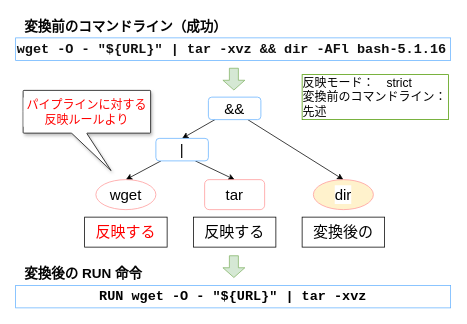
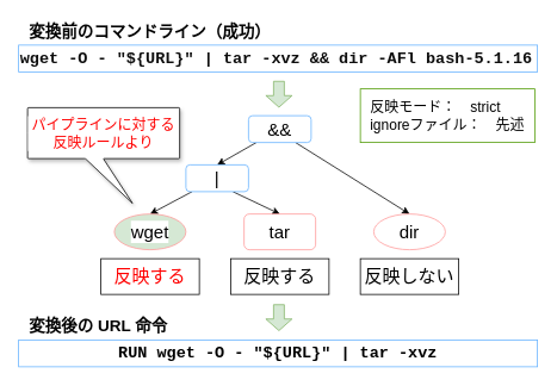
  <mxCell id="0" />
  <mxCell id="1" parent="0" />
  <mxCell id="2" style="edgeStyle=none;html=1;entryX=0.5;entryY=0;entryDx=0;entryDy=0;fontSize=18;fontColor=#000000;" parent="1" source="4" target="7" edge="1"><mxGeometry relative="1" as="geometry" /></mxCell>
  <mxCell id="3" style="edgeStyle=none;html=1;exitX=0.75;exitY=1;exitDx=0;exitDy=0;entryX=0.5;entryY=0;entryDx=0;entryDy=0;fontSize=18;fontColor=#000000;" parent="1" source="4" target="10" edge="1"><mxGeometry relative="1" as="geometry" /></mxCell>
  <mxCell id="4" value="&lt;font size=&quot;1&quot;&gt;&lt;span style=&quot;font-size: 20px&quot;&gt;&amp;amp;&amp;amp;&lt;/span&gt;&lt;/font&gt;" style="rounded=1;whiteSpace=wrap;html=1;shadow=0;glass=0;labelBackgroundColor=#FFFFFF;sketch=0;fontSize=15;fontColor=#000000;strokeColor=#66B2FF;" parent="1" vertex="1"><mxGeometry x="277" y="129" width="70" height="30" as="geometry" /></mxCell>
  <mxCell id="5" style="edgeStyle=none;html=1;entryX=0.5;entryY=0;entryDx=0;entryDy=0;fontSize=18;fontColor=#000000;" parent="1" source="7" target="8" edge="1"><mxGeometry relative="1" as="geometry" /></mxCell>
  <mxCell id="6" style="edgeStyle=none;html=1;exitX=0.75;exitY=1;exitDx=0;exitDy=0;entryX=0.5;entryY=0;entryDx=0;entryDy=0;fontSize=18;fontColor=#000000;" parent="1" source="7" target="9" edge="1"><mxGeometry relative="1" as="geometry" /></mxCell>
  <mxCell id="7" value="&lt;font style=&quot;font-size: 20px&quot;&gt;|&lt;/font&gt;" style="rounded=1;whiteSpace=wrap;html=1;shadow=0;glass=0;labelBackgroundColor=#FFFFFF;sketch=0;fontSize=15;fontColor=#000000;strokeColor=#66B2FF;" parent="1" vertex="1"><mxGeometry x="207" y="184" width="70" height="30" as="geometry" /></mxCell>
- <mxCell id="8" value="&lt;font style=&quot;font-size: 20px&quot;&gt;wget&lt;/font&gt;" style="ellipse;whiteSpace=wrap;html=1;rounded=0;shadow=0;glass=0;labelBackgroundColor=#FFFFFF;sketch=0;fontSize=18;fontColor=#000000;strokeColor=#FF9999;" parent="1" vertex="1"><mxGeometry x="127" y="239" width="80" height="40" as="geometry" /></mxCell>
+ <mxCell id="8" value="&lt;font style=&quot;font-size: 20px&quot;&gt;wget&lt;/font&gt;" style="ellipse;whiteSpace=wrap;html=1;rounded=0;shadow=0;glass=0;labelBackgroundColor=#FFFFFF;sketch=0;fontSize=18;fontColor=#000000;strokeColor=#FF9999;fillColor=#d5e8d4;" parent="1" vertex="1"><mxGeometry x="127" y="239" width="80" height="40" as="geometry" /></mxCell>
  <mxCell id="9" value="&lt;font style=&quot;font-size: 20px&quot;&gt;tar&lt;/font&gt;" style="whiteSpace=wrap;html=1;shadow=0;glass=0;labelBackgroundColor=#FFFFFF;sketch=0;fontSize=18;fontColor=#000000;strokeColor=#FF9999;rounded=1;" parent="1" vertex="1"><mxGeometry x="272" y="239" width="80" height="40" as="geometry" /></mxCell>
- <mxCell id="10" value="&lt;font style=&quot;font-size: 20px&quot;&gt;dir&lt;/font&gt;" style="ellipse;whiteSpace=wrap;html=1;rounded=0;shadow=0;glass=0;labelBackgroundColor=#FFFFFF;sketch=0;fontSize=18;fontColor=#000000;strokeColor=#FF9999;fillColor=#fff2cc;" parent="1" vertex="1"><mxGeometry x="417" y="239" width="80" height="40" as="geometry" /></mxCell>
- <mxCell id="11" value="&lt;font style=&quot;font-size: 20px&quot;&gt;変換後の&lt;/font&gt;" style="text;html=1;strokeColor=default;fillColor=none;align=center;verticalAlign=middle;whiteSpace=wrap;rounded=0;shadow=0;glass=0;labelBackgroundColor=#FFFFFF;sketch=0;fontSize=18;fontColor=#000000;" parent="1" vertex="1"><mxGeometry x="402" y="289" width="110" height="40" as="geometry" /></mxCell>
+ <mxCell id="10" value="&lt;font style=&quot;font-size: 20px&quot;&gt;dir&lt;/font&gt;" style="ellipse;whiteSpace=wrap;html=1;rounded=0;shadow=0;glass=0;labelBackgroundColor=#FFFFFF;sketch=0;fontSize=18;fontColor=#000000;strokeColor=#FF9999;" parent="1" vertex="1"><mxGeometry x="417" y="239" width="80" height="40" as="geometry" /></mxCell>
+ <mxCell id="11" value="&lt;font style=&quot;font-size: 20px&quot;&gt;反映しない&lt;/font&gt;" style="text;html=1;strokeColor=default;fillColor=none;align=center;verticalAlign=middle;whiteSpace=wrap;rounded=0;shadow=0;glass=0;labelBackgroundColor=#FFFFFF;sketch=0;fontSize=18;fontColor=#000000;" parent="1" vertex="1"><mxGeometry x="402" y="289" width="110" height="40" as="geometry" /></mxCell>
  <mxCell id="12" value="&lt;font style=&quot;font-size: 16px&quot;&gt;パイプラインに対する反映ルールより&lt;/font&gt;" style="shape=callout;whiteSpace=wrap;html=1;perimeter=calloutPerimeter;rounded=1;shadow=1;glass=0;labelBackgroundColor=#FFFFFF;sketch=0;fontSize=12;fontColor=#FF0000;strokeColor=#000000;size=50;position=0.38;position2=0.69;base=20;arcSize=2;" parent="1" vertex="1"><mxGeometry x="30" y="120" width="170" height="107" as="geometry" /></mxCell>
  <mxCell id="13" value="" style="shape=flexArrow;endArrow=classic;html=1;fontSize=15;fontColor=#000000;width=12;endSize=4;fillColor=#d5e8d4;strokeColor=#82b366;endWidth=16.25;startSize=6;" parent="1" edge="1"><mxGeometry width="50" height="50" relative="1" as="geometry"><mxPoint x="311" y="340" as="sourcePoint" /><mxPoint x="311" y="370" as="targetPoint" /></mxGeometry></mxCell>
  <mxCell id="14" value="&lt;font style=&quot;font-size: 20px&quot;&gt;反映する&lt;/font&gt;" style="text;html=1;strokeColor=default;fillColor=none;align=center;verticalAlign=middle;whiteSpace=wrap;rounded=0;shadow=0;glass=0;labelBackgroundColor=#FFFFFF;sketch=0;fontSize=18;fontColor=#000000;" parent="1" vertex="1"><mxGeometry x="257" y="289" width="110" height="40" as="geometry" /></mxCell>
  <mxCell id="15" value="&lt;font style=&quot;font-size: 20px&quot; color=&quot;#ff0000&quot;&gt;反映する&lt;/font&gt;" style="text;html=1;strokeColor=default;fillColor=none;align=center;verticalAlign=middle;whiteSpace=wrap;rounded=0;shadow=0;glass=0;labelBackgroundColor=#FFFFFF;sketch=0;fontSize=18;fontColor=#000000;" parent="1" vertex="1"><mxGeometry x="112" y="289" width="110" height="40" as="geometry" /></mxCell>
  <mxCell id="16" value="" style="shape=flexArrow;endArrow=classic;html=1;fontSize=15;fontColor=#000000;width=12;endSize=4;fillColor=#d5e8d4;strokeColor=#82b366;endWidth=16.25;startSize=6;" parent="1" edge="1"><mxGeometry width="50" height="50" relative="1" as="geometry"><mxPoint x="311" y="90" as="sourcePoint" /><mxPoint x="311" y="120" as="targetPoint" /></mxGeometry></mxCell>
  <mxCell id="17" value="&lt;font size=&quot;1&quot; style=&quot;&quot;&gt;&lt;b style=&quot;font-size: 18px;&quot;&gt;変換前のコマンドライン（成功）&lt;/b&gt;&lt;/font&gt;" style="text;html=1;strokeColor=none;fillColor=none;align=left;verticalAlign=middle;whiteSpace=wrap;rounded=0;fontSize=18;fontColor=#030303;" parent="1" vertex="1"><mxGeometry x="30" width="280" height="30" as="geometry" y="20" /></mxCell>
  <mxCell id="18" value="&lt;div style=&quot;font-family: Menlo, Monaco, &amp;quot;Courier New&amp;quot;, monospace; line-height: 18px;&quot;&gt;&lt;font color=&quot;#0f0f0f&quot; style=&quot;font-size: 18px;&quot;&gt;&lt;b style=&quot;background-color: rgb(255, 255, 255);&quot;&gt;wget -O - &quot;${URL}&quot; | tar -xvz &amp;amp;&amp;amp; dir -AFl bash-5.1.16&lt;/b&gt;&lt;/font&gt;&lt;/div&gt;" style="text;html=1;strokeColor=#66B2FF;fillColor=none;align=left;verticalAlign=middle;whiteSpace=wrap;rounded=0;fontSize=16;fontColor=#030303;" parent="1" vertex="1"><mxGeometry y="50" width="580" height="30" as="geometry" x="20" /></mxCell>
- <mxCell id="19" value="&lt;b&gt;変換後の RUN 命令&lt;/b&gt;" style="text;html=1;strokeColor=none;fillColor=none;align=left;verticalAlign=middle;whiteSpace=wrap;rounded=0;fontSize=18;fontColor=#030303;" parent="1" vertex="1"><mxGeometry x="30" y="350" width="160" height="30" as="geometry" /></mxCell>
+ <mxCell id="19" value="&lt;b&gt;変換後の URL 命令&lt;/b&gt;" style="text;html=1;strokeColor=none;fillColor=none;align=left;verticalAlign=middle;whiteSpace=wrap;rounded=0;fontSize=18;fontColor=#030303;" parent="1" vertex="1"><mxGeometry x="30" y="350" width="160" height="30" as="geometry" /></mxCell>
  <mxCell id="20" value="&lt;div style=&quot;font-family: Menlo, Monaco, &amp;quot;Courier New&amp;quot;, monospace; line-height: 18px;&quot;&gt;&lt;div style=&quot;line-height: 18px;&quot;&gt;&lt;font color=&quot;#000000&quot; style=&quot;font-size: 18px;&quot;&gt;&lt;b style=&quot;&quot;&gt;RUN wget -O - &quot;${URL}&quot; | tar -xvz&lt;/b&gt;&lt;/font&gt;&lt;/div&gt;&lt;/div&gt;" style="text;html=1;strokeColor=#66B2FF;fillColor=none;align=center;verticalAlign=middle;whiteSpace=wrap;rounded=0;fontSize=16;fontColor=#030303;" parent="1" vertex="1"><mxGeometry y="380" width="580" height="30" as="geometry" x="20" /></mxCell>
- <mxCell id="21" value="&lt;div style=&quot;text-align: left; font-size: 16px;&quot;&gt;&lt;span style=&quot;background-color: initial;&quot;&gt;&lt;font style=&quot;font-size: 16px;&quot;&gt;反映モード：　strict&lt;/font&gt;&lt;/span&gt;&lt;/div&gt;&lt;div style=&quot;text-align: left; font-size: 16px;&quot;&gt;&lt;span style=&quot;background-color: initial;&quot;&gt;&lt;font style=&quot;font-size: 16px;&quot;&gt;変換前のコマンドライン：　先述&lt;/font&gt;&lt;/span&gt;&lt;/div&gt;" style="text;html=1;strokeColor=#4D9900;fillColor=none;align=center;verticalAlign=middle;whiteSpace=wrap;rounded=0;" parent="1" vertex="1"><mxGeometry x="402" y="99" width="195" height="60" as="geometry" /></mxCell>
+ <mxCell id="21" value="&lt;div style=&quot;text-align: left; font-size: 16px;&quot;&gt;&lt;span style=&quot;background-color: initial;&quot;&gt;&lt;font style=&quot;font-size: 16px;&quot;&gt;反映モード：　strict&lt;/font&gt;&lt;/span&gt;&lt;/div&gt;&lt;div style=&quot;text-align: left; font-size: 16px;&quot;&gt;&lt;span style=&quot;background-color: initial;&quot;&gt;&lt;font style=&quot;font-size: 16px;&quot;&gt;ignoreファイル：　先述&lt;/font&gt;&lt;/span&gt;&lt;/div&gt;" style="text;html=1;strokeColor=#4D9900;fillColor=none;align=center;verticalAlign=middle;whiteSpace=wrap;rounded=0;" parent="1" vertex="1"><mxGeometry x="402" y="99" width="195" height="60" as="geometry" /></mxCell>
